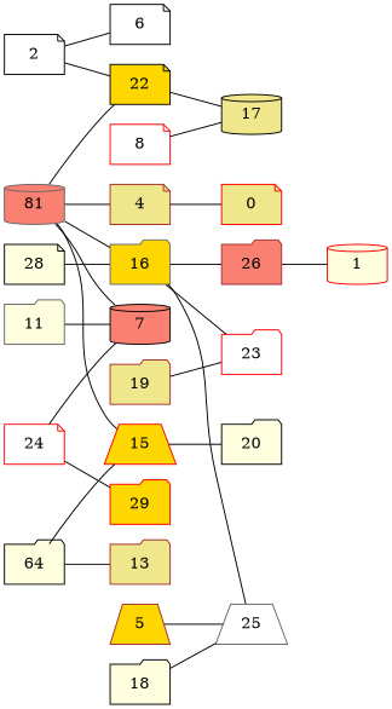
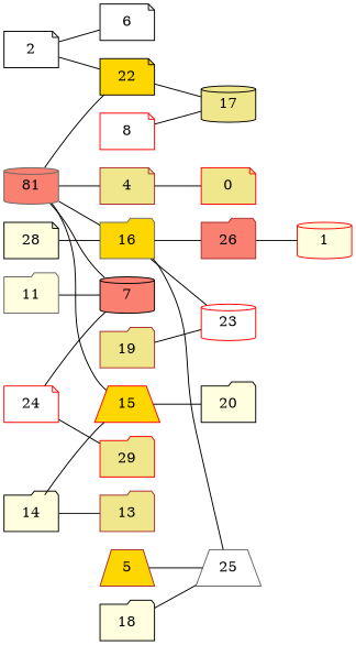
  graph {
    rankdir=LR
    node [color=black fillcolor=khaki shape=folder style=filled]
    4 [color=brown shape=note]
    0 [color=red shape=note]
    n3 [color=gray40 fillcolor=salmon label=81 shape=cylinder]
    22 [fillcolor=gold shape=note]
    7 [fillcolor=salmon shape=cylinder]
    15 [color=red fillcolor=gold shape=trapezium]
    16 [color=gray40 fillcolor=gold]
    17 [shape=cylinder]
    n9 [fillcolor=lightyellow label=20]
-   23 [color=red fillcolor=white]
+   23 [color=red fillcolor=white shape=cylinder]
    26 [color=brown fillcolor=salmon]
    25 [color=gray40 fillcolor=white shape=trapezium]
    1 [color=red fillcolor=lightyellow shape=cylinder]
    2 [fillcolor=white shape=note]
    6 [fillcolor=white shape=note]
    24 [color=red fillcolor=white shape=note]
-   29 [color=red fillcolor=gold]
+   29 [color=red]
    11 [color=gray40 fillcolor=lightyellow]
-   14 [fillcolor=lightyellow label=64]
+   14 [fillcolor=lightyellow]
    13 [color=brown]
    28 [fillcolor=lightyellow shape=note]
    8 [color=red fillcolor=white shape=note]
    19 [color=brown]
    5 [color=brown fillcolor=gold shape=trapezium]
    18 [fillcolor=lightyellow]
    4 -- 0
    n3 -- 4
    n3 -- 22
    n3 -- 7
    n3 -- 15
    n3 -- 16
    22 -- 17
    15 -- n9
    16 -- 23
    16 -- 26
    16 -- 25
    26 -- 1
    2 -- 22
    2 -- 6
    24 -- 7
    24 -- 29
    11 -- 7
    14 -- 15
    14 -- 13
    28 -- 16
    8 -- 17
    19 -- 23
    5 -- 25
    18 -- 25
  }
